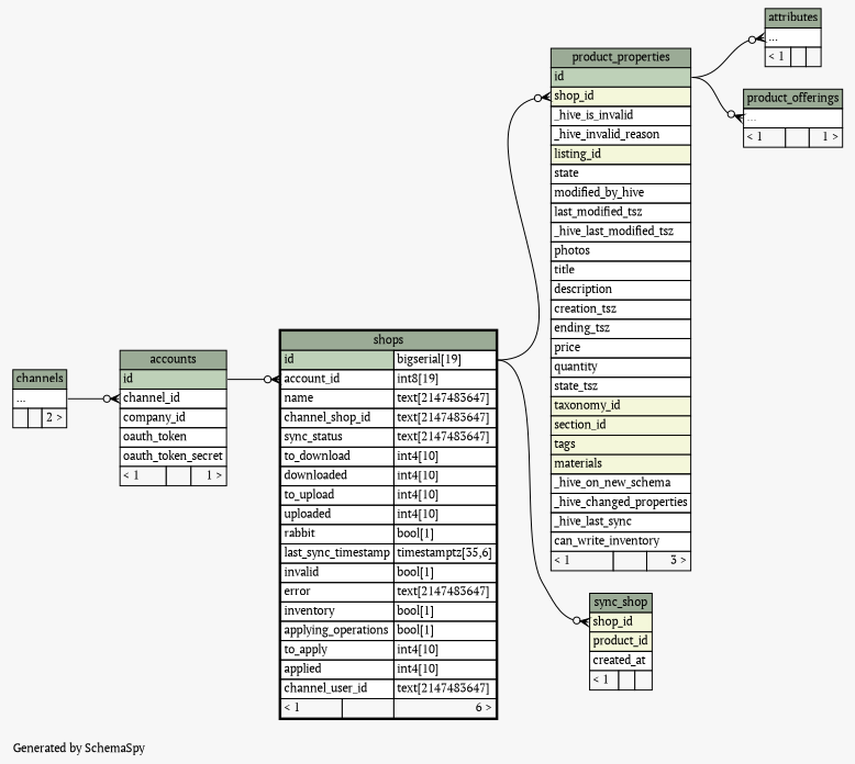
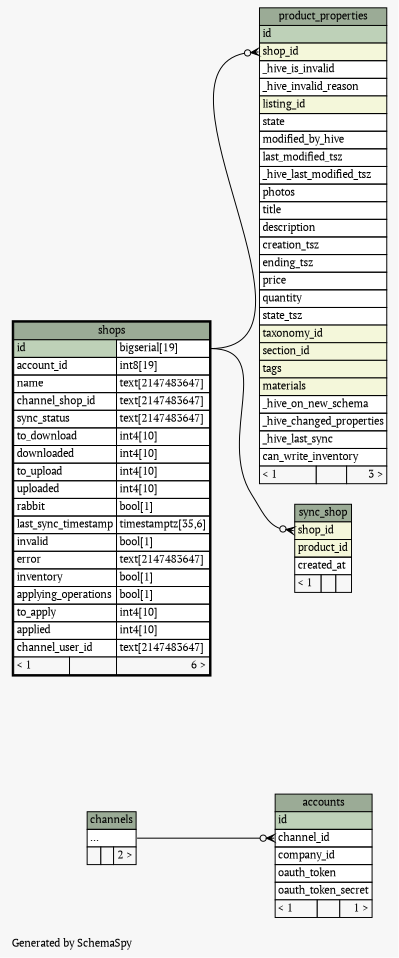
  digraph {
    bgcolor="#f7f7f7"
    fontname="PT Serif"
    fontsize=11
    label="\nGenerated by SchemaSpy"
    labeljust=l
    nodesep=0.18
    rankdir=RL
    ranksep=0.46
    node [fontname="PT Serif" fontsize=11 shape=plaintext]
    edge [arrowhead=none arrowsize=0.8 arrowtail=crowodot dir=back fontname="PT Serif" headport="id:e" tailport="elipses:w"]
    n1 [label=<     <TABLE BORDER="0" CELLBORDER="1" CELLSPACING="0" BGCOLOR="#ffffff">       <TR><TD COLSPAN="3" BGCOLOR="#9bab96" ALIGN="CENTER">accounts</TD></TR>       <TR><TD PORT="id" COLSPAN="3" BGCOLOR="#bed1b8" ALIGN="LEFT">id</TD></TR>       <TR><TD PORT="channel_id" COLSPAN="3" ALIGN="LEFT">channel_id</TD></TR>       <TR><TD PORT="company_id" COLSPAN="3" ALIGN="LEFT">company_id</TD></TR>       <TR><TD PORT="oauth_token" COLSPAN="3" ALIGN="LEFT">oauth_token</TD></TR>       <TR><TD PORT="oauth_token_secret" COLSPAN="3" ALIGN="LEFT">oauth_token_secret</TD></TR>       <TR><TD ALIGN="LEFT" BGCOLOR="#f7f7f7">&lt; 1</TD><TD ALIGN="RIGHT" BGCOLOR="#f7f7f7">  </TD><TD ALIGN="RIGHT" BGCOLOR="#f7f7f7">1 &gt;</TD></TR>     </TABLE>>]
    n2 [label=<     <TABLE BORDER="0" CELLBORDER="1" CELLSPACING="0" BGCOLOR="#ffffff">       <TR><TD COLSPAN="3" BGCOLOR="#9bab96" ALIGN="CENTER">channels</TD></TR>       <TR><TD PORT="elipses" COLSPAN="3" ALIGN="LEFT">...</TD></TR>       <TR><TD ALIGN="LEFT" BGCOLOR="#f7f7f7">  </TD><TD ALIGN="RIGHT" BGCOLOR="#f7f7f7">  </TD><TD ALIGN="RIGHT" BGCOLOR="#f7f7f7">2 &gt;</TD></TR>     </TABLE>>]
    n3 [label=<     <TABLE BORDER="2" CELLBORDER="1" CELLSPACING="0" BGCOLOR="#ffffff">       <TR><TD COLSPAN="3" BGCOLOR="#9bab96" ALIGN="CENTER">shops</TD></TR>       <TR><TD PORT="id" COLSPAN="2" BGCOLOR="#bed1b8" ALIGN="LEFT">id</TD><TD PORT="id.type" ALIGN="LEFT">bigserial[19]</TD></TR>       <TR><TD PORT="account_id" COLSPAN="2" ALIGN="LEFT">account_id</TD><TD PORT="account_id.type" ALIGN="LEFT">int8[19]</TD></TR>       <TR><TD PORT="name" COLSPAN="2" ALIGN="LEFT">name</TD><TD PORT="name.type" ALIGN="LEFT">text[2147483647]</TD></TR>       <TR><TD PORT="channel_shop_id" COLSPAN="2" ALIGN="LEFT">channel_shop_id</TD><TD PORT="channel_shop_id.type" ALIGN="LEFT">text[2147483647]</TD></TR>       <TR><TD PORT="sync_status" COLSPAN="2" ALIGN="LEFT">sync_status</TD><TD PORT="sync_status.type" ALIGN="LEFT">text[2147483647]</TD></TR>       <TR><TD PORT="to_download" COLSPAN="2" ALIGN="LEFT">to_download</TD><TD PORT="to_download.type" ALIGN="LEFT">int4[10]</TD></TR>       <TR><TD PORT="downloaded" COLSPAN="2" ALIGN="LEFT">downloaded</TD><TD PORT="downloaded.type" ALIGN="LEFT">int4[10]</TD></TR>       <TR><TD PORT="to_upload" COLSPAN="2" ALIGN="LEFT">to_upload</TD><TD PORT="to_upload.type" ALIGN="LEFT">int4[10]</TD></TR>       <TR><TD PORT="uploaded" COLSPAN="2" ALIGN="LEFT">uploaded</TD><TD PORT="uploaded.type" ALIGN="LEFT">int4[10]</TD></TR>       <TR><TD PORT="rabbit" COLSPAN="2" ALIGN="LEFT">rabbit</TD><TD PORT="rabbit.type" ALIGN="LEFT">bool[1]</TD></TR>       <TR><TD PORT="last_sync_timestamp" COLSPAN="2" ALIGN="LEFT">last_sync_timestamp</TD><TD PORT="last_sync_timestamp.type" ALIGN="LEFT">timestamptz[35,6]</TD></TR>       <TR><TD PORT="invalid" COLSPAN="2" ALIGN="LEFT">invalid</TD><TD PORT="invalid.type" ALIGN="LEFT">bool[1]</TD></TR>       <TR><TD PORT="error" COLSPAN="2" ALIGN="LEFT">error</TD><TD PORT="error.type" ALIGN="LEFT">text[2147483647]</TD></TR>       <TR><TD PORT="inventory" COLSPAN="2" ALIGN="LEFT">inventory</TD><TD PORT="inventory.type" ALIGN="LEFT">bool[1]</TD></TR>       <TR><TD PORT="applying_operations" COLSPAN="2" ALIGN="LEFT">applying_operations</TD><TD PORT="applying_operations.type" ALIGN="LEFT">bool[1]</TD></TR>       <TR><TD PORT="to_apply" COLSPAN="2" ALIGN="LEFT">to_apply</TD><TD PORT="to_apply.type" ALIGN="LEFT">int4[10]</TD></TR>       <TR><TD PORT="applied" COLSPAN="2" ALIGN="LEFT">applied</TD><TD PORT="applied.type" ALIGN="LEFT">int4[10]</TD></TR>       <TR><TD PORT="channel_user_id" COLSPAN="2" ALIGN="LEFT">channel_user_id</TD><TD PORT="channel_user_id.type" ALIGN="LEFT">text[2147483647]</TD></TR>       <TR><TD ALIGN="LEFT" BGCOLOR="#f7f7f7">&lt; 1</TD><TD ALIGN="RIGHT" BGCOLOR="#f7f7f7">  </TD><TD ALIGN="RIGHT" BGCOLOR="#f7f7f7">6 &gt;</TD></TR>     </TABLE>>]
-   n4 [label=<     <TABLE BORDER="0" CELLBORDER="1" CELLSPACING="0" BGCOLOR="#ffffff">       <TR><TD COLSPAN="3" BGCOLOR="#9bab96" ALIGN="CENTER">attributes</TD></TR>       <TR><TD PORT="elipses" COLSPAN="3" ALIGN="LEFT">...</TD></TR>       <TR><TD ALIGN="LEFT" BGCOLOR="#f7f7f7">&lt; 1</TD><TD ALIGN="RIGHT" BGCOLOR="#f7f7f7">  </TD><TD ALIGN="RIGHT" BGCOLOR="#f7f7f7">  </TD></TR>     </TABLE>>]
    n5 [label=<     <TABLE BORDER="0" CELLBORDER="1" CELLSPACING="0" BGCOLOR="#ffffff">       <TR><TD COLSPAN="3" BGCOLOR="#9bab96" ALIGN="CENTER">product_properties</TD></TR>       <TR><TD PORT="id" COLSPAN="3" BGCOLOR="#bed1b8" ALIGN="LEFT">id</TD></TR>       <TR><TD PORT="shop_id" COLSPAN="3" BGCOLOR="#f4f7da" ALIGN="LEFT">shop_id</TD></TR>       <TR><TD PORT="_hive_is_invalid" COLSPAN="3" ALIGN="LEFT">_hive_is_invalid</TD></TR>       <TR><TD PORT="_hive_invalid_reason" COLSPAN="3" ALIGN="LEFT">_hive_invalid_reason</TD></TR>       <TR><TD PORT="listing_id" COLSPAN="3" BGCOLOR="#f4f7da" ALIGN="LEFT">listing_id</TD></TR>       <TR><TD PORT="state" COLSPAN="3" ALIGN="LEFT">state</TD></TR>       <TR><TD PORT="modified_by_hive" COLSPAN="3" ALIGN="LEFT">modified_by_hive</TD></TR>       <TR><TD PORT="last_modified_tsz" COLSPAN="3" ALIGN="LEFT">last_modified_tsz</TD></TR>       <TR><TD PORT="_hive_last_modified_tsz" COLSPAN="3" ALIGN="LEFT">_hive_last_modified_tsz</TD></TR>       <TR><TD PORT="photos" COLSPAN="3" ALIGN="LEFT">photos</TD></TR>       <TR><TD PORT="title" COLSPAN="3" ALIGN="LEFT">title</TD></TR>       <TR><TD PORT="description" COLSPAN="3" ALIGN="LEFT">description</TD></TR>       <TR><TD PORT="creation_tsz" COLSPAN="3" ALIGN="LEFT">creation_tsz</TD></TR>       <TR><TD PORT="ending_tsz" COLSPAN="3" ALIGN="LEFT">ending_tsz</TD></TR>       <TR><TD PORT="price" COLSPAN="3" ALIGN="LEFT">price</TD></TR>       <TR><TD PORT="quantity" COLSPAN="3" ALIGN="LEFT">quantity</TD></TR>       <TR><TD PORT="state_tsz" COLSPAN="3" ALIGN="LEFT">state_tsz</TD></TR>       <TR><TD PORT="taxonomy_id" COLSPAN="3" BGCOLOR="#f4f7da" ALIGN="LEFT">taxonomy_id</TD></TR>       <TR><TD PORT="section_id" COLSPAN="3" BGCOLOR="#f4f7da" ALIGN="LEFT">section_id</TD></TR>       <TR><TD PORT="tags" COLSPAN="3" BGCOLOR="#f4f7da" ALIGN="LEFT">tags</TD></TR>       <TR><TD PORT="materials" COLSPAN="3" BGCOLOR="#f4f7da" ALIGN="LEFT">materials</TD></TR>       <TR><TD PORT="_hive_on_new_schema" COLSPAN="3" ALIGN="LEFT">_hive_on_new_schema</TD></TR>       <TR><TD PORT="_hive_changed_properties" COLSPAN="3" ALIGN="LEFT">_hive_changed_properties</TD></TR>       <TR><TD PORT="_hive_last_sync" COLSPAN="3" ALIGN="LEFT">_hive_last_sync</TD></TR>       <TR><TD PORT="can_write_inventory" COLSPAN="3" ALIGN="LEFT">can_write_inventory</TD></TR>       <TR><TD ALIGN="LEFT" BGCOLOR="#f7f7f7">&lt; 1</TD><TD ALIGN="RIGHT" BGCOLOR="#f7f7f7">  </TD><TD ALIGN="RIGHT" BGCOLOR="#f7f7f7">3 &gt;</TD></TR>     </TABLE>>]
-   n6 [label=<     <TABLE BORDER="0" CELLBORDER="1" CELLSPACING="0" BGCOLOR="#ffffff">       <TR><TD COLSPAN="3" BGCOLOR="#9bab96" ALIGN="CENTER">product_offerings</TD></TR>       <TR><TD PORT="elipses" COLSPAN="3" ALIGN="LEFT">...</TD></TR>       <TR><TD ALIGN="LEFT" BGCOLOR="#f7f7f7">&lt; 1</TD><TD ALIGN="RIGHT" BGCOLOR="#f7f7f7">  </TD><TD ALIGN="RIGHT" BGCOLOR="#f7f7f7">1 &gt;</TD></TR>     </TABLE>>]
    n7 [label=<     <TABLE BORDER="0" CELLBORDER="1" CELLSPACING="0" BGCOLOR="#ffffff">       <TR><TD COLSPAN="3" BGCOLOR="#9bab96" ALIGN="CENTER">sync_shop</TD></TR>       <TR><TD PORT="shop_id" COLSPAN="3" BGCOLOR="#f4f7da" ALIGN="LEFT">shop_id</TD></TR>       <TR><TD PORT="product_id" COLSPAN="3" BGCOLOR="#f4f7da" ALIGN="LEFT">product_id</TD></TR>       <TR><TD PORT="created_at" COLSPAN="3" ALIGN="LEFT">created_at</TD></TR>       <TR><TD ALIGN="LEFT" BGCOLOR="#f7f7f7">&lt; 1</TD><TD ALIGN="RIGHT" BGCOLOR="#f7f7f7">  </TD><TD ALIGN="RIGHT" BGCOLOR="#f7f7f7">  </TD></TR>     </TABLE>>]
    n1 -> n2 [headport="elipses:e" tailport="channel_id:w"]
-   n3 -> n1 [tailport="account_id:w"]
-   n4 -> n5
    n5 -> n3 [headport="id.type:e" tailport="shop_id:w"]
-   n6 -> n5
    n7 -> n3 [headport="id.type:e" tailport="shop_id:w"]
  }
